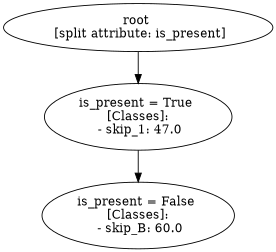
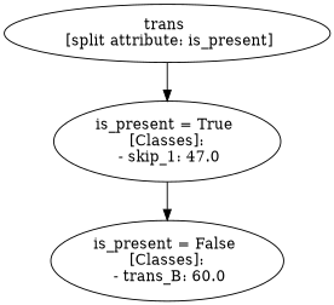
  digraph {
-   n1 [label="root \n [split attribute: is_present]"]
+   n1 [label="trans \n [split attribute: is_present]"]
    n2 [label="is_present = True \n [Classes]: \n - skip_1: 47.0"]
-   n3 [label="is_present = False \n [Classes]: \n - skip_B: 60.0"]
+   n3 [label="is_present = False \n [Classes]: \n - trans_B: 60.0"]
    n1 -> n2
    n2 -> n3
  }
